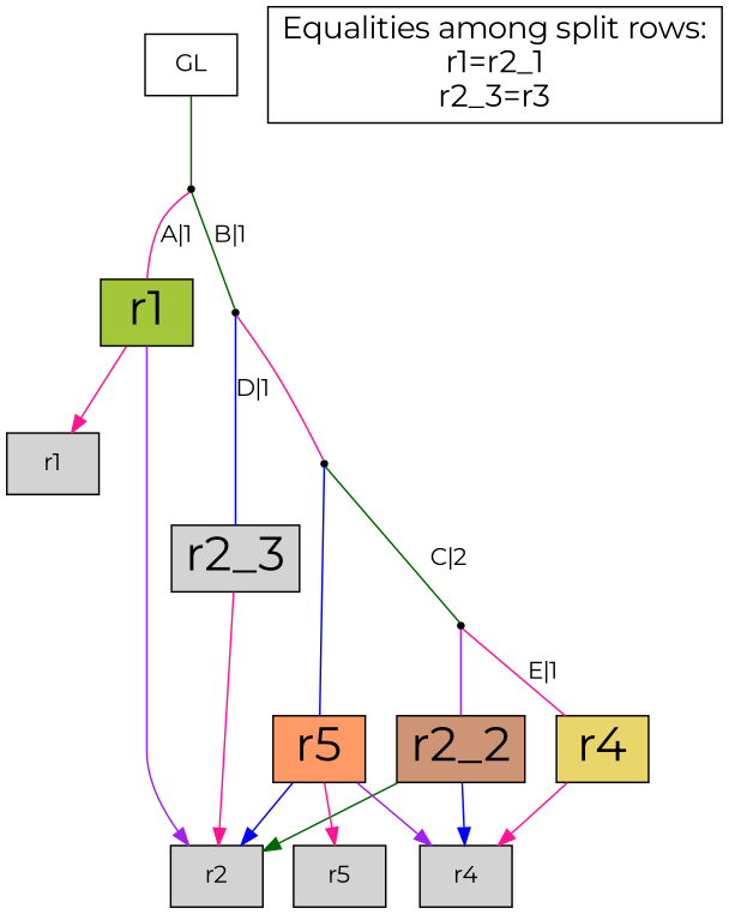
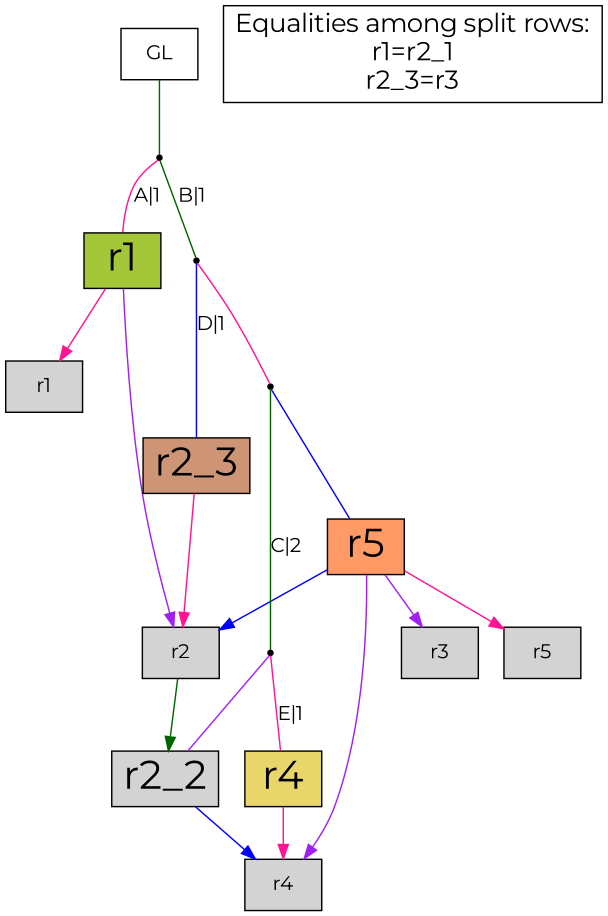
  digraph {
    fontname=Montserrat
    node [fontname=Montserrat shape=box style=filled]
    edge [arrowhead=normal color=deeppink fontname=Montserrat]
    n1 [label=r1]
    n2 [label=r2]
+   n3 [label=r3]
    n4 [label=r4]
    n5 [label=r5]
    n6 [fillcolor="#a4c639" fontsize=28 label=r1]
-   n7 [fillcolor="#cd9575" fontsize=28 label=r2_2]
-   n8 [fillcolor=lightgrey fontsize=28 label=r2_3]
+   n7 [fillcolor=lightgrey fontsize=28 label=r2_2]
+   n8 [fillcolor="#cd9575" fontsize=28 label=r2_3]
    n9 [fillcolor="#e9d66b" fontsize=28 label=r4]
    n10 [fillcolor="#ff9966" fontsize=28 label=r5]
    n11 [fontsize=18 label="Equalities among split rows:\nr1=r2_1\nr2_3=r3\n" style=""]
    Int1 [fillcolor=black shape=point]
    Int2 [fillcolor=black shape=point]
    Int3 [fillcolor=black shape=point]
    Int4 [fillcolor=black shape=point]
    n16 [fillcolor=white label=GL]
    n6 -> n1
    n6 -> n2 [color=purple]
-   n7 -> n2 [color=darkgreen]
+   n2 -> n7 [color=darkgreen]
    n7 -> n4 [color=blue]
    n8 -> n2
    n9 -> n4
    n10 -> n2 [color=blue]
+   n10 -> n3 [color=purple]
    n10 -> n4 [color=purple]
    n10 -> n5
    Int1 -> n7 [arrowhead=none color=purple]
    Int1 -> n9 [arrowhead=none label="E|1"]
    Int2 -> n10 [arrowhead=none color=blue]
    Int2 -> Int1 [arrowhead=none color=darkgreen label="C|2"]
    Int3 -> n8 [arrowhead=none color=blue label="D|1"]
    Int3 -> Int2 [arrowhead=none]
    Int4 -> n6 [arrowhead=none label="A|1"]
    Int4 -> Int3 [arrowhead=none color=darkgreen label="B|1"]
    n16 -> Int4 [arrowhead=none color=darkgreen]
  }
